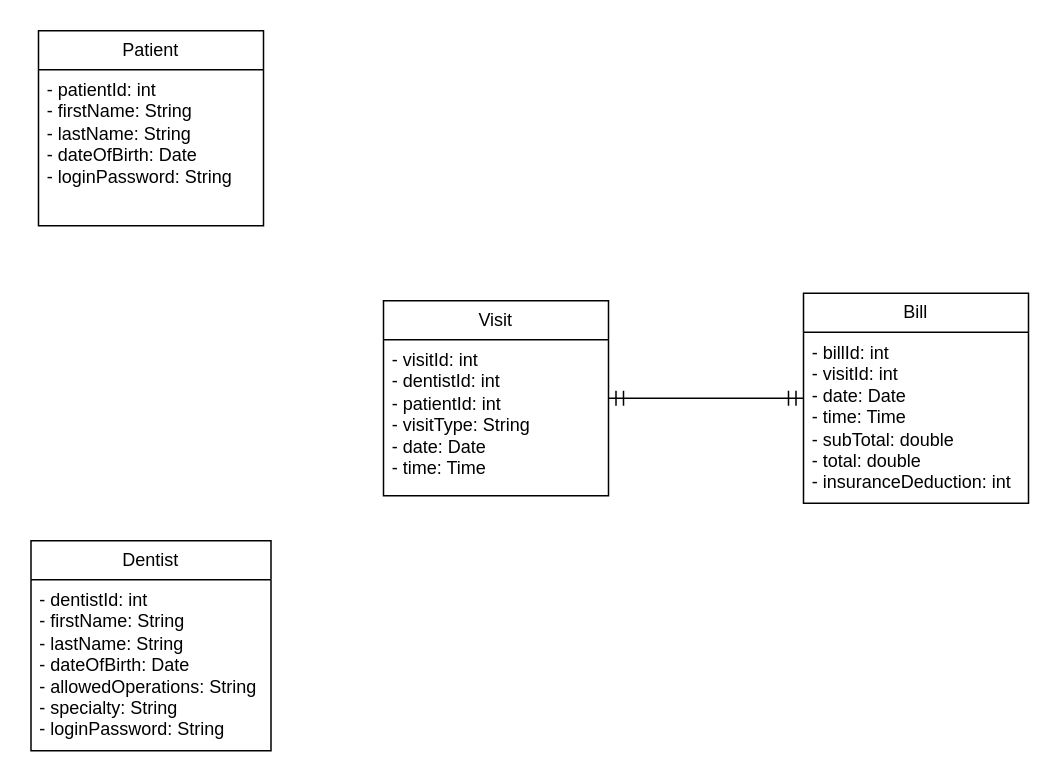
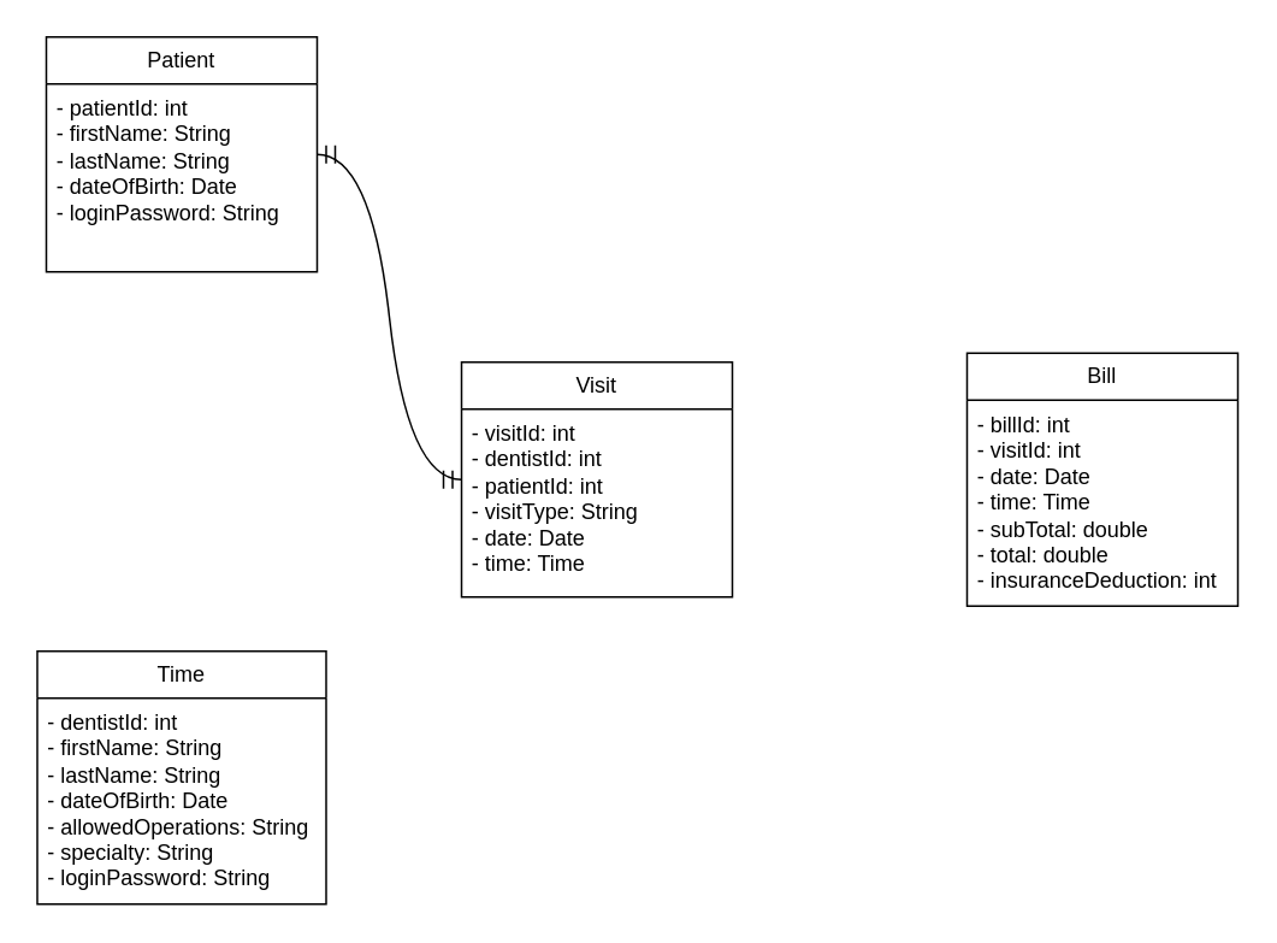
  <mxCell id="0" />
  <mxCell id="1" parent="0" />
  <mxCell id="2" value="&amp;nbsp;" style="text;html=1;align=center;verticalAlign=middle;resizable=0;points=[];autosize=1;strokeColor=none;fillColor=none;" parent="1" vertex="1"><mxGeometry x="90" y="38" width="30" height="30" as="geometry" /></mxCell>
  <mxCell id="3" value="Bill" style="swimlane;fontStyle=0;childLayout=stackLayout;horizontal=1;startSize=26;fillColor=none;horizontalStack=0;resizeParent=1;resizeParentMax=0;resizeLast=0;collapsible=1;marginBottom=0;whiteSpace=wrap;html=1;" parent="1" vertex="1"><mxGeometry x="535" y="195" width="150" height="140" as="geometry" /></mxCell>
  <mxCell id="4" value="&lt;div&gt;- billId: int&lt;/div&gt;&lt;div&gt;- visitId: int&lt;/div&gt;&lt;div&gt;- date: Date&lt;/div&gt;&lt;div&gt;- time: Time&lt;/div&gt;&lt;div&gt;- subTotal: double&lt;/div&gt;&lt;div&gt;- total: double&lt;/div&gt;&lt;div&gt;- insuranceDeduction: int&lt;/div&gt;&lt;div&gt;&lt;br&gt;&lt;/div&gt;" style="text;strokeColor=none;fillColor=none;align=left;verticalAlign=top;spacingLeft=4;spacingRight=4;overflow=hidden;rotatable=0;points=[[0,0.5],[1,0.5]];portConstraint=eastwest;whiteSpace=wrap;html=1;" parent="3" vertex="1"><mxGeometry y="26" width="150" height="114" as="geometry" /></mxCell>
  <mxCell id="5" value="Visit" style="swimlane;fontStyle=0;childLayout=stackLayout;horizontal=1;startSize=26;fillColor=none;horizontalStack=0;resizeParent=1;resizeParentMax=0;resizeLast=0;collapsible=1;marginBottom=0;whiteSpace=wrap;html=1;" parent="1" vertex="1"><mxGeometry x="255" y="200" width="150" height="130" as="geometry" /></mxCell>
  <mxCell id="6" value="&lt;div&gt;&lt;span style=&quot;background-color: initial;&quot;&gt;- visitId: int&lt;/span&gt;&lt;/div&gt;&lt;div&gt;- dentistId: int&lt;/div&gt;&lt;div&gt;- patientId: int&lt;/div&gt;&lt;div&gt;- visitType: String&lt;/div&gt;&lt;div&gt;- date: Date&lt;/div&gt;&lt;div&gt;- time: Time&lt;/div&gt;&lt;div&gt;&lt;br&gt;&lt;/div&gt;" style="text;strokeColor=none;fillColor=none;align=left;verticalAlign=top;spacingLeft=4;spacingRight=4;overflow=hidden;rotatable=0;points=[[0,0.5],[1,0.5]];portConstraint=eastwest;whiteSpace=wrap;html=1;" parent="5" vertex="1"><mxGeometry y="26" width="150" height="104" as="geometry" /></mxCell>
  <mxCell id="7" value="Patient" style="swimlane;fontStyle=0;childLayout=stackLayout;horizontal=1;startSize=26;fillColor=none;horizontalStack=0;resizeParent=1;resizeParentMax=0;resizeLast=0;collapsible=1;marginBottom=0;whiteSpace=wrap;html=1;" parent="1" vertex="1"><mxGeometry x="25" y="20" width="150" height="130" as="geometry" /></mxCell>
  <mxCell id="8" value="&lt;div&gt;&lt;span style=&quot;background-color: initial;&quot;&gt;- patientId: int&lt;/span&gt;&lt;/div&gt;&lt;div&gt;&lt;span style=&quot;background-color: initial;&quot;&gt;- firstName: String&lt;/span&gt;&lt;/div&gt;&lt;div&gt;&lt;span style=&quot;background-color: initial;&quot;&gt;- lastName: String&lt;/span&gt;&lt;/div&gt;&lt;div&gt;&lt;span style=&quot;background-color: initial;&quot;&gt;- dateOfBirth: Date&lt;/span&gt;&lt;/div&gt;&lt;div&gt;- loginPassword: String&lt;/div&gt;" style="text;strokeColor=none;fillColor=none;align=left;verticalAlign=top;spacingLeft=4;spacingRight=4;overflow=hidden;rotatable=0;points=[[0,0.5],[1,0.5]];portConstraint=eastwest;whiteSpace=wrap;html=1;" parent="7" vertex="1"><mxGeometry y="26" width="150" height="104" as="geometry" /></mxCell>
- <mxCell id="9" value="" style="edgeStyle=entityRelationEdgeStyle;fontSize=12;html=1;endArrow=ERmandOne;startArrow=ERmandOne;rounded=0;startSize=8;endSize=8;curved=1;" parent="1" source="3" target="5" edge="1"><mxGeometry width="100" height="100" relative="1" as="geometry"><mxPoint x="345" y="540" as="sourcePoint" /><mxPoint x="445" y="440" as="targetPoint" /></mxGeometry></mxCell>
- <mxCell id="10" value="Dentist" style="swimlane;fontStyle=0;childLayout=stackLayout;horizontal=1;startSize=26;fillColor=none;horizontalStack=0;resizeParent=1;resizeParentMax=0;resizeLast=0;collapsible=1;marginBottom=0;whiteSpace=wrap;html=1;" parent="1" vertex="1"><mxGeometry x="20" y="360" width="160" height="140" as="geometry" /></mxCell>
+ <mxCell id="10" value="Time" style="swimlane;fontStyle=0;childLayout=stackLayout;horizontal=1;startSize=26;fillColor=none;horizontalStack=0;resizeParent=1;resizeParentMax=0;resizeLast=0;collapsible=1;marginBottom=0;whiteSpace=wrap;html=1;" parent="1" vertex="1"><mxGeometry x="20" y="360" width="160" height="140" as="geometry" /></mxCell>
  <mxCell id="11" value="&lt;div&gt;&lt;span style=&quot;background-color: initial;&quot;&gt;- dentistId: int&lt;/span&gt;&lt;/div&gt;&lt;div&gt;&lt;span style=&quot;background-color: initial;&quot;&gt;- firstName: String&lt;/span&gt;&lt;/div&gt;&lt;div&gt;&lt;span style=&quot;background-color: initial;&quot;&gt;- lastName: String&lt;/span&gt;&lt;/div&gt;&lt;div&gt;&lt;span style=&quot;background-color: initial;&quot;&gt;- dateOfBirth: Date&lt;/span&gt;&lt;/div&gt;&lt;div&gt;- allowedOperations: String&lt;/div&gt;&lt;div&gt;- specialty: String&lt;/div&gt;&lt;div&gt;- loginPassword&lt;span style=&quot;background-color: initial;&quot;&gt;&lt;/span&gt;&lt;span style=&quot;background-color: initial;&quot;&gt;: String&lt;/span&gt;&lt;/div&gt;" style="text;strokeColor=none;fillColor=none;align=left;verticalAlign=top;spacingLeft=4;spacingRight=4;overflow=hidden;rotatable=0;points=[[0,0.5],[1,0.5]];portConstraint=eastwest;whiteSpace=wrap;html=1;" parent="10" vertex="1"><mxGeometry y="26" width="160" height="114" as="geometry" /></mxCell>
+ <mxCell id="12" value="" style="edgeStyle=entityRelationEdgeStyle;fontSize=12;html=1;endArrow=ERmandOne;startArrow=ERmandOne;rounded=0;startSize=8;endSize=8;curved=1;" parent="1" source="5" target="7" edge="1"><mxGeometry width="100" height="100" relative="1" as="geometry"><mxPoint x="265" y="275" as="sourcePoint" /><mxPoint x="235" y="432" as="targetPoint" /></mxGeometry></mxCell>
